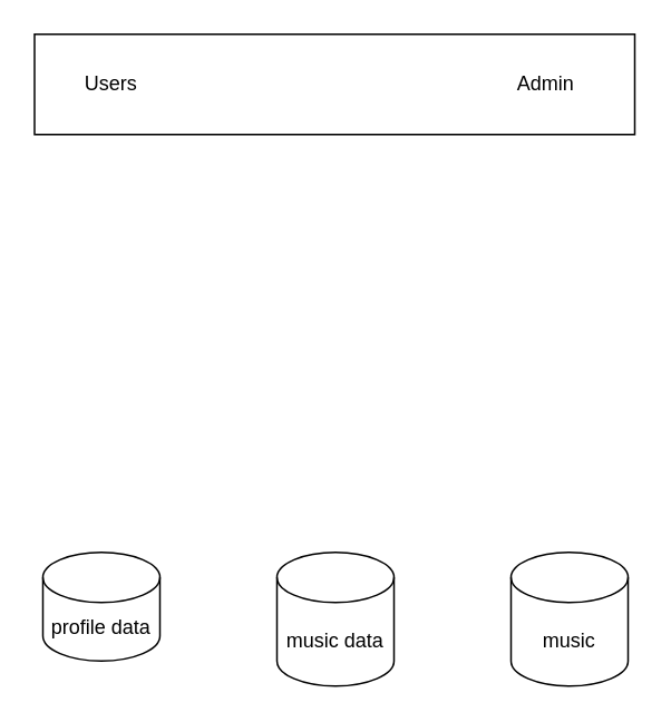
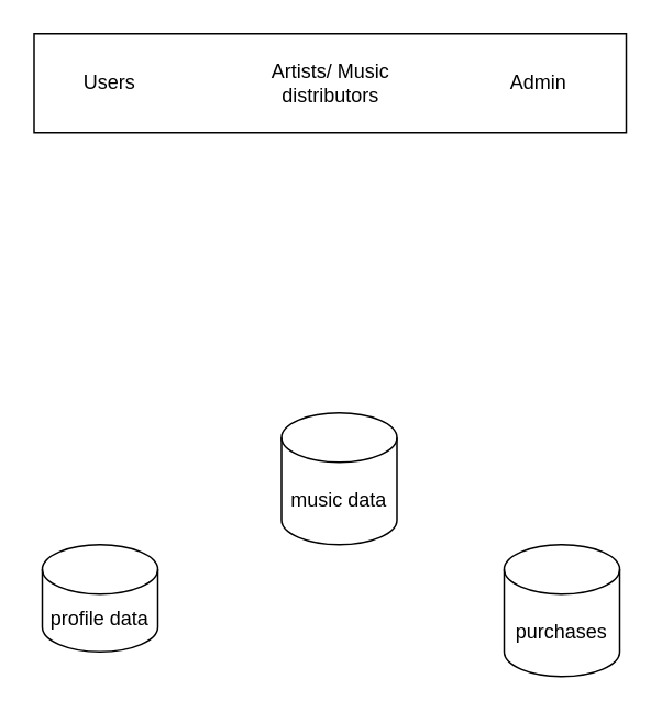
  <mxCell id="0" />
  <mxCell id="1" parent="0" />
  <mxCell id="2" value="" style="rounded=0;whiteSpace=wrap;html=1;" vertex="1" parent="1"><mxGeometry x="20" y="20" width="359" height="60" as="geometry" /></mxCell>
  <mxCell id="3" value="Users" style="text;html=1;strokeColor=none;fillColor=none;align=center;verticalAlign=middle;whiteSpace=wrap;rounded=0;" vertex="1" parent="1"><mxGeometry x="36" y="35" width="60" height="30" as="geometry" /></mxCell>
+ <mxCell id="4" value="Artists/ Music distributors" style="text;html=1;strokeColor=none;fillColor=none;align=center;verticalAlign=middle;whiteSpace=wrap;rounded=0;" vertex="1" parent="1"><mxGeometry x="149.5" y="35" width="100" height="30" as="geometry" /></mxCell>
  <mxCell id="5" value="Admin" style="text;html=1;strokeColor=none;fillColor=none;align=center;verticalAlign=middle;whiteSpace=wrap;rounded=0;" vertex="1" parent="1"><mxGeometry x="296" y="35" width="60" height="30" as="geometry" /></mxCell>
  <mxCell id="6" value="profile data" style="shape=cylinder3;whiteSpace=wrap;html=1;boundedLbl=1;backgroundOutline=1;size=15;" vertex="1" parent="1"><mxGeometry x="25" y="330" width="70" height="65" as="geometry" /></mxCell>
- <mxCell id="7" value="music data" style="shape=cylinder3;whiteSpace=wrap;html=1;boundedLbl=1;backgroundOutline=1;size=15;" vertex="1" parent="1"><mxGeometry x="165" y="330" width="70" height="80" as="geometry" /></mxCell>
- <mxCell id="8" value="music" style="shape=cylinder3;whiteSpace=wrap;html=1;boundedLbl=1;backgroundOutline=1;size=15;" vertex="1" parent="1"><mxGeometry x="305" y="330" width="70" height="80" as="geometry" /></mxCell>
+ <mxCell id="7" value="music data" style="shape=cylinder3;whiteSpace=wrap;html=1;boundedLbl=1;backgroundOutline=1;size=15;" vertex="1" parent="1"><mxGeometry x="170" y="250" width="70" height="80" as="geometry" /></mxCell>
+ <mxCell id="8" value="purchases" style="shape=cylinder3;whiteSpace=wrap;html=1;boundedLbl=1;backgroundOutline=1;size=15;" vertex="1" parent="1"><mxGeometry x="305" y="330" width="70" height="80" as="geometry" /></mxCell>
